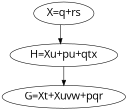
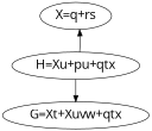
  digraph {
    fontname="Open Sans"
    node [fontname="Open Sans" fontsize=20]
    edge [fontname="Open Sans"]
    n1 [label="X=q+rs"]
    n2 [label="H=Xu+pu+qtx"]
-   n3 [label="G=Xt+Xuvw+pqr"]
-   n1 -> n2
+   n3 [label="G=Xt+Xuvw+qtx"]
+   n2 -> n1
    n2 -> n3
  }
